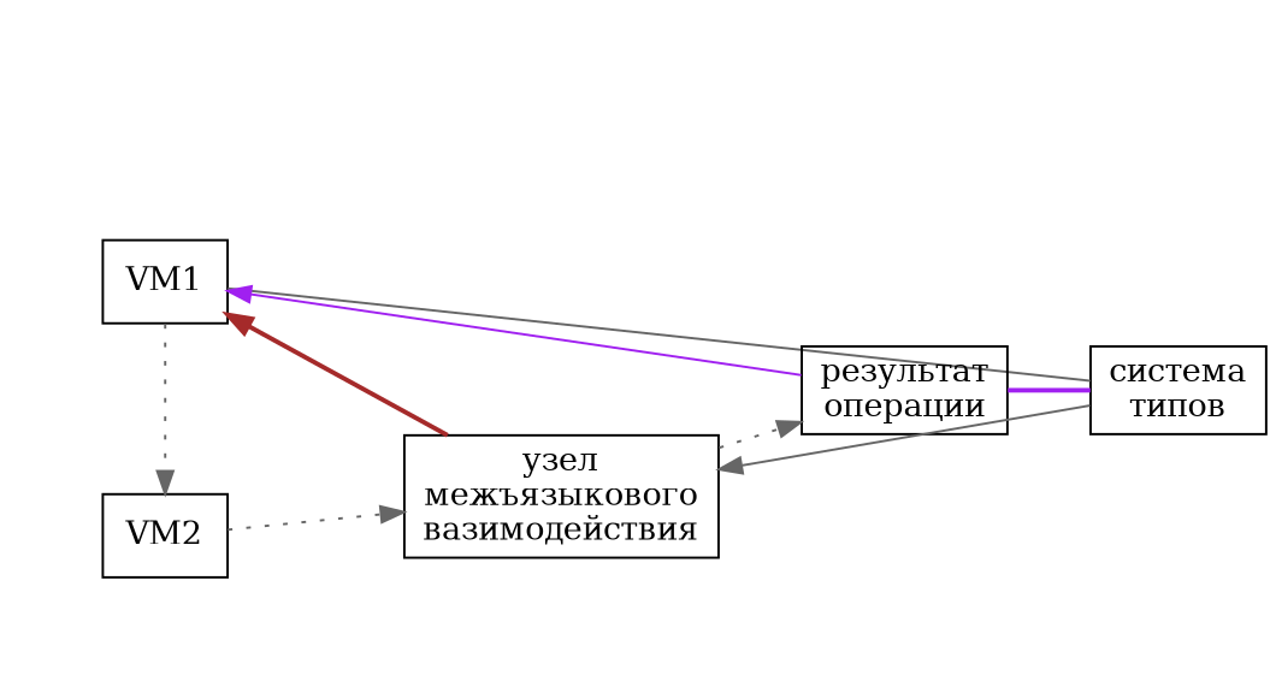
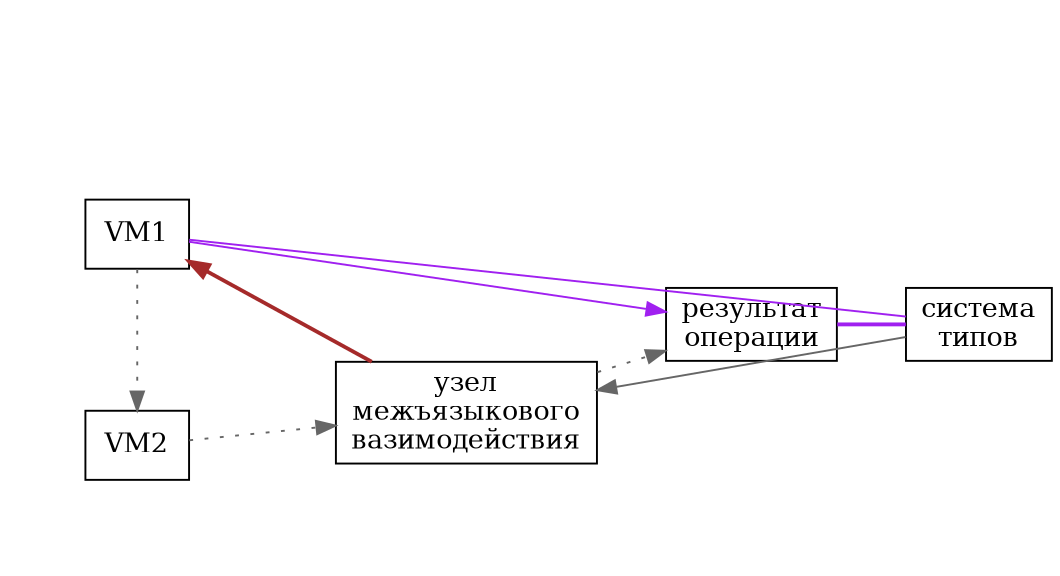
  digraph {
    rankdir=LR
    splines=false
    node [shape=rect style=invisible]
    edge [style=invis]
    rank1
    VM1 [style=""]
    n3 [label="типоваятиповая\nсистемасистема" style=invis]
    VM2 [style=""]
    rank2
    r2bal1
    n7 [label="узел\nмежъязыкового\nвазимодействия" style=""]
    r2bal3
    rank3
    n10 [label="результат\nоперации" style=""]
    r3bal2
    r3bal3
    n13 [label="система\nтипов" style=""]
    subgraph sub_1 {
      rank=same
      rank1
      VM1
      n3
      VM2
    }
    subgraph sub_2 {
      rank=same
      rank2
      r2bal1
      n7
      r2bal3
    }
    subgraph sub_3 {
      rank=same
      rank3
      n10
      r3bal2
      r3bal3
    }
    rank1 -> VM1
    rank1 -> rank2
    VM1 -> n3
    VM1 -> VM2 [color=gray40 style=dotted]
-   VM1 -> n13 [arrowhead=none color=gray40 style=solid]
+   VM1 -> n13 [arrowhead=none color=purple style=solid]
    n3 -> VM2
    VM2 -> n7 [color=gray40 style=dotted]
    rank2 -> r2bal1
    rank2 -> rank3
    r2bal1 -> n7
    n7 -> VM1 [color=brown style=bold]
    n7 -> r2bal3
    n7 -> n10 [color=gray40 style=dotted]
    rank3 -> n10
-   n10 -> VM1 [color=purple style=solid]
+   VM1 -> n10 [color=purple style=solid]
    n10 -> r3bal2
    n10 -> n13 [arrowhead=none color=purple style=bold]
    r3bal2 -> r3bal3
    n13 -> n7 [color=gray40 style=solid]
  }
